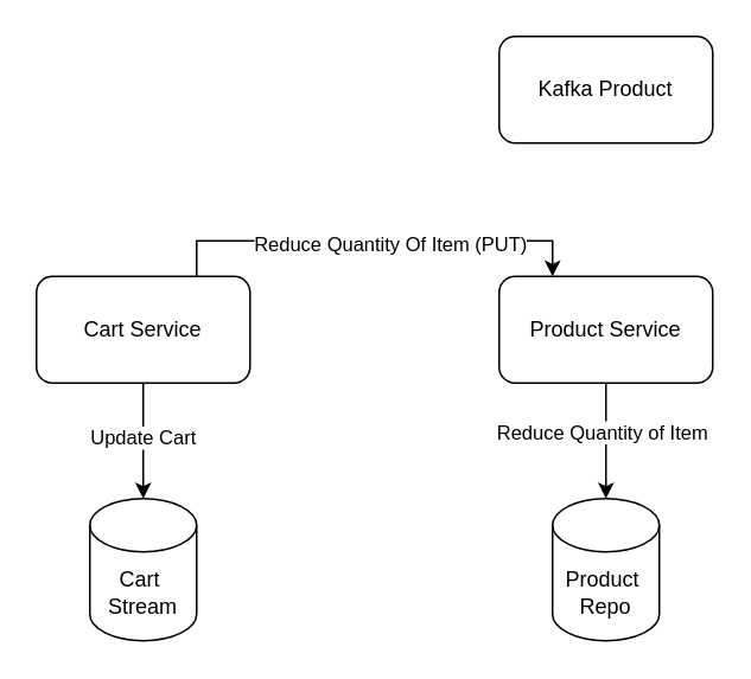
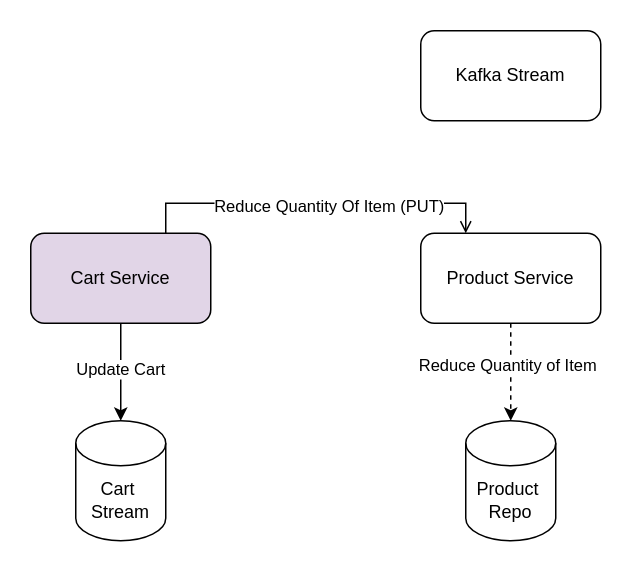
  <mxCell id="0" />
  <mxCell id="1" parent="0" />
- <mxCell id="2" style="edgeStyle=orthogonalEdgeStyle;rounded=0;orthogonalLoop=1;jettySize=auto;html=1;exitX=0.75;exitY=0;exitDx=0;exitDy=0;entryX=0.25;entryY=0;entryDx=0;entryDy=0;" edge="1" parent="1" source="4" target="8"><mxGeometry relative="1" as="geometry" /></mxCell>
+ <mxCell id="2" style="edgeStyle=orthogonalEdgeStyle;rounded=0;orthogonalLoop=1;jettySize=auto;html=1;exitX=0.75;exitY=0;exitDx=0;exitDy=0;entryX=0.25;entryY=0;entryDx=0;entryDy=0;endArrow=open;" edge="1" parent="1" source="4" target="8"><mxGeometry relative="1" as="geometry" /></mxCell>
  <mxCell id="3" value="Reduce Quantity Of Item (PUT)" style="edgeLabel;html=1;align=center;verticalAlign=middle;resizable=0;points=[];" vertex="1" connectable="0" parent="2"><mxGeometry x="0.07" y="-1" relative="1" as="geometry"><mxPoint as="offset" /></mxGeometry></mxCell>
- <mxCell id="4" value="Cart Service" style="rounded=1;whiteSpace=wrap;html=1;" vertex="1" parent="1"><mxGeometry x="20" y="155" width="120" height="60" as="geometry" /></mxCell>
+ <mxCell id="4" value="Cart Service" style="rounded=1;whiteSpace=wrap;html=1;fillColor=#e1d5e7;" vertex="1" parent="1"><mxGeometry x="20" y="155" width="120" height="60" as="geometry" /></mxCell>
  <mxCell id="5" value="Cart&amp;nbsp;&lt;div&gt;Stream&lt;/div&gt;" style="shape=cylinder3;whiteSpace=wrap;html=1;boundedLbl=1;backgroundOutline=1;size=15;" vertex="1" parent="1"><mxGeometry x="50" y="280" width="60" height="80" as="geometry" /></mxCell>
  <mxCell id="6" style="edgeStyle=orthogonalEdgeStyle;rounded=0;orthogonalLoop=1;jettySize=auto;html=1;exitX=0.5;exitY=1;exitDx=0;exitDy=0;entryX=0.5;entryY=0;entryDx=0;entryDy=0;entryPerimeter=0;" edge="1" parent="1" source="4" target="5"><mxGeometry relative="1" as="geometry"><Array as="points"><mxPoint x="80" y="260" /><mxPoint x="80" y="260" /></Array></mxGeometry></mxCell>
  <mxCell id="7" value="Update Cart" style="edgeLabel;html=1;align=center;verticalAlign=middle;resizable=0;points=[];" vertex="1" connectable="0" parent="6"><mxGeometry x="-0.086" y="-1" relative="1" as="geometry"><mxPoint as="offset" /></mxGeometry></mxCell>
  <mxCell id="8" value="Product Service" style="rounded=1;whiteSpace=wrap;html=1;" vertex="1" parent="1"><mxGeometry x="280" y="155" width="120" height="60" as="geometry" /></mxCell>
  <mxCell id="9" value="Product&amp;nbsp;&lt;div&gt;Repo&lt;/div&gt;" style="shape=cylinder3;whiteSpace=wrap;html=1;boundedLbl=1;backgroundOutline=1;size=15;" vertex="1" parent="1"><mxGeometry x="310" y="280" width="60" height="80" as="geometry" /></mxCell>
- <mxCell id="10" style="edgeStyle=orthogonalEdgeStyle;rounded=0;orthogonalLoop=1;jettySize=auto;html=1;exitX=0.5;exitY=1;exitDx=0;exitDy=0;entryX=0.5;entryY=0;entryDx=0;entryDy=0;entryPerimeter=0;" edge="1" parent="1" source="8" target="9"><mxGeometry relative="1" as="geometry" /></mxCell>
+ <mxCell id="10" style="edgeStyle=orthogonalEdgeStyle;rounded=0;orthogonalLoop=1;jettySize=auto;html=1;exitX=0.5;exitY=1;exitDx=0;exitDy=0;entryX=0.5;entryY=0;entryDx=0;entryDy=0;entryPerimeter=0;dashed=1;" edge="1" parent="1" source="8" target="9"><mxGeometry relative="1" as="geometry" /></mxCell>
  <mxCell id="11" value="Reduce Quantity of Item" style="edgeLabel;html=1;align=center;verticalAlign=middle;resizable=0;points=[];" vertex="1" connectable="0" parent="10"><mxGeometry x="-0.156" y="-3" relative="1" as="geometry"><mxPoint as="offset" /></mxGeometry></mxCell>
- <mxCell id="12" value="Kafka Product" style="rounded=1;whiteSpace=wrap;html=1;" vertex="1" parent="1"><mxGeometry x="280" y="20" width="120" height="60" as="geometry" /></mxCell>
+ <mxCell id="12" value="Kafka Stream" style="rounded=1;whiteSpace=wrap;html=1;" vertex="1" parent="1"><mxGeometry x="280" y="20" width="120" height="60" as="geometry" /></mxCell>
